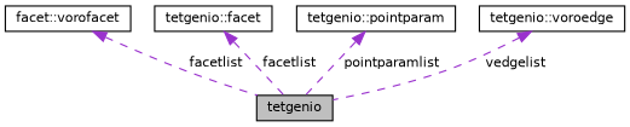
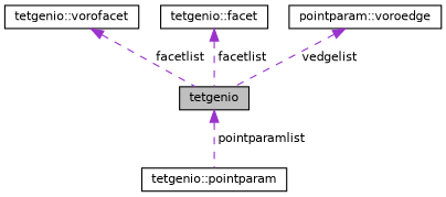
  digraph {
    node [color=black fillcolor=white fontname=Helvetica fontsize=10 shape=record style=filled]
    edge [color=darkorchid3 dir=back fontname=Helvetica fontsize=10 labelfontname=Helvetica labelfontsize=10 style=dashed]
    n1 [fillcolor=grey75 fontcolor=black height=0.2 label=tetgenio width=0.4]
-   n2 [height=0.2 label="facet::vorofacet" width=0.4]
+   n2 [height=0.2 label="tetgenio::vorofacet" width=0.4]
    n3 [height=0.2 label="tetgenio::facet" width=0.4]
    n4 [height=0.2 label="tetgenio::pointparam" width=0.4]
-   n5 [height=0.2 label="tetgenio::voroedge" width=0.4]
+   n5 [height=0.2 label="pointparam::voroedge" width=0.4]
    n2 -> n1 [label=" facetlist"]
    n3 -> n1 [label=" facetlist"]
-   n4 -> n1 [label=" pointparamlist"]
+   n1 -> n4 [label=" pointparamlist"]
    n5 -> n1 [label=" vedgelist"]
  }
